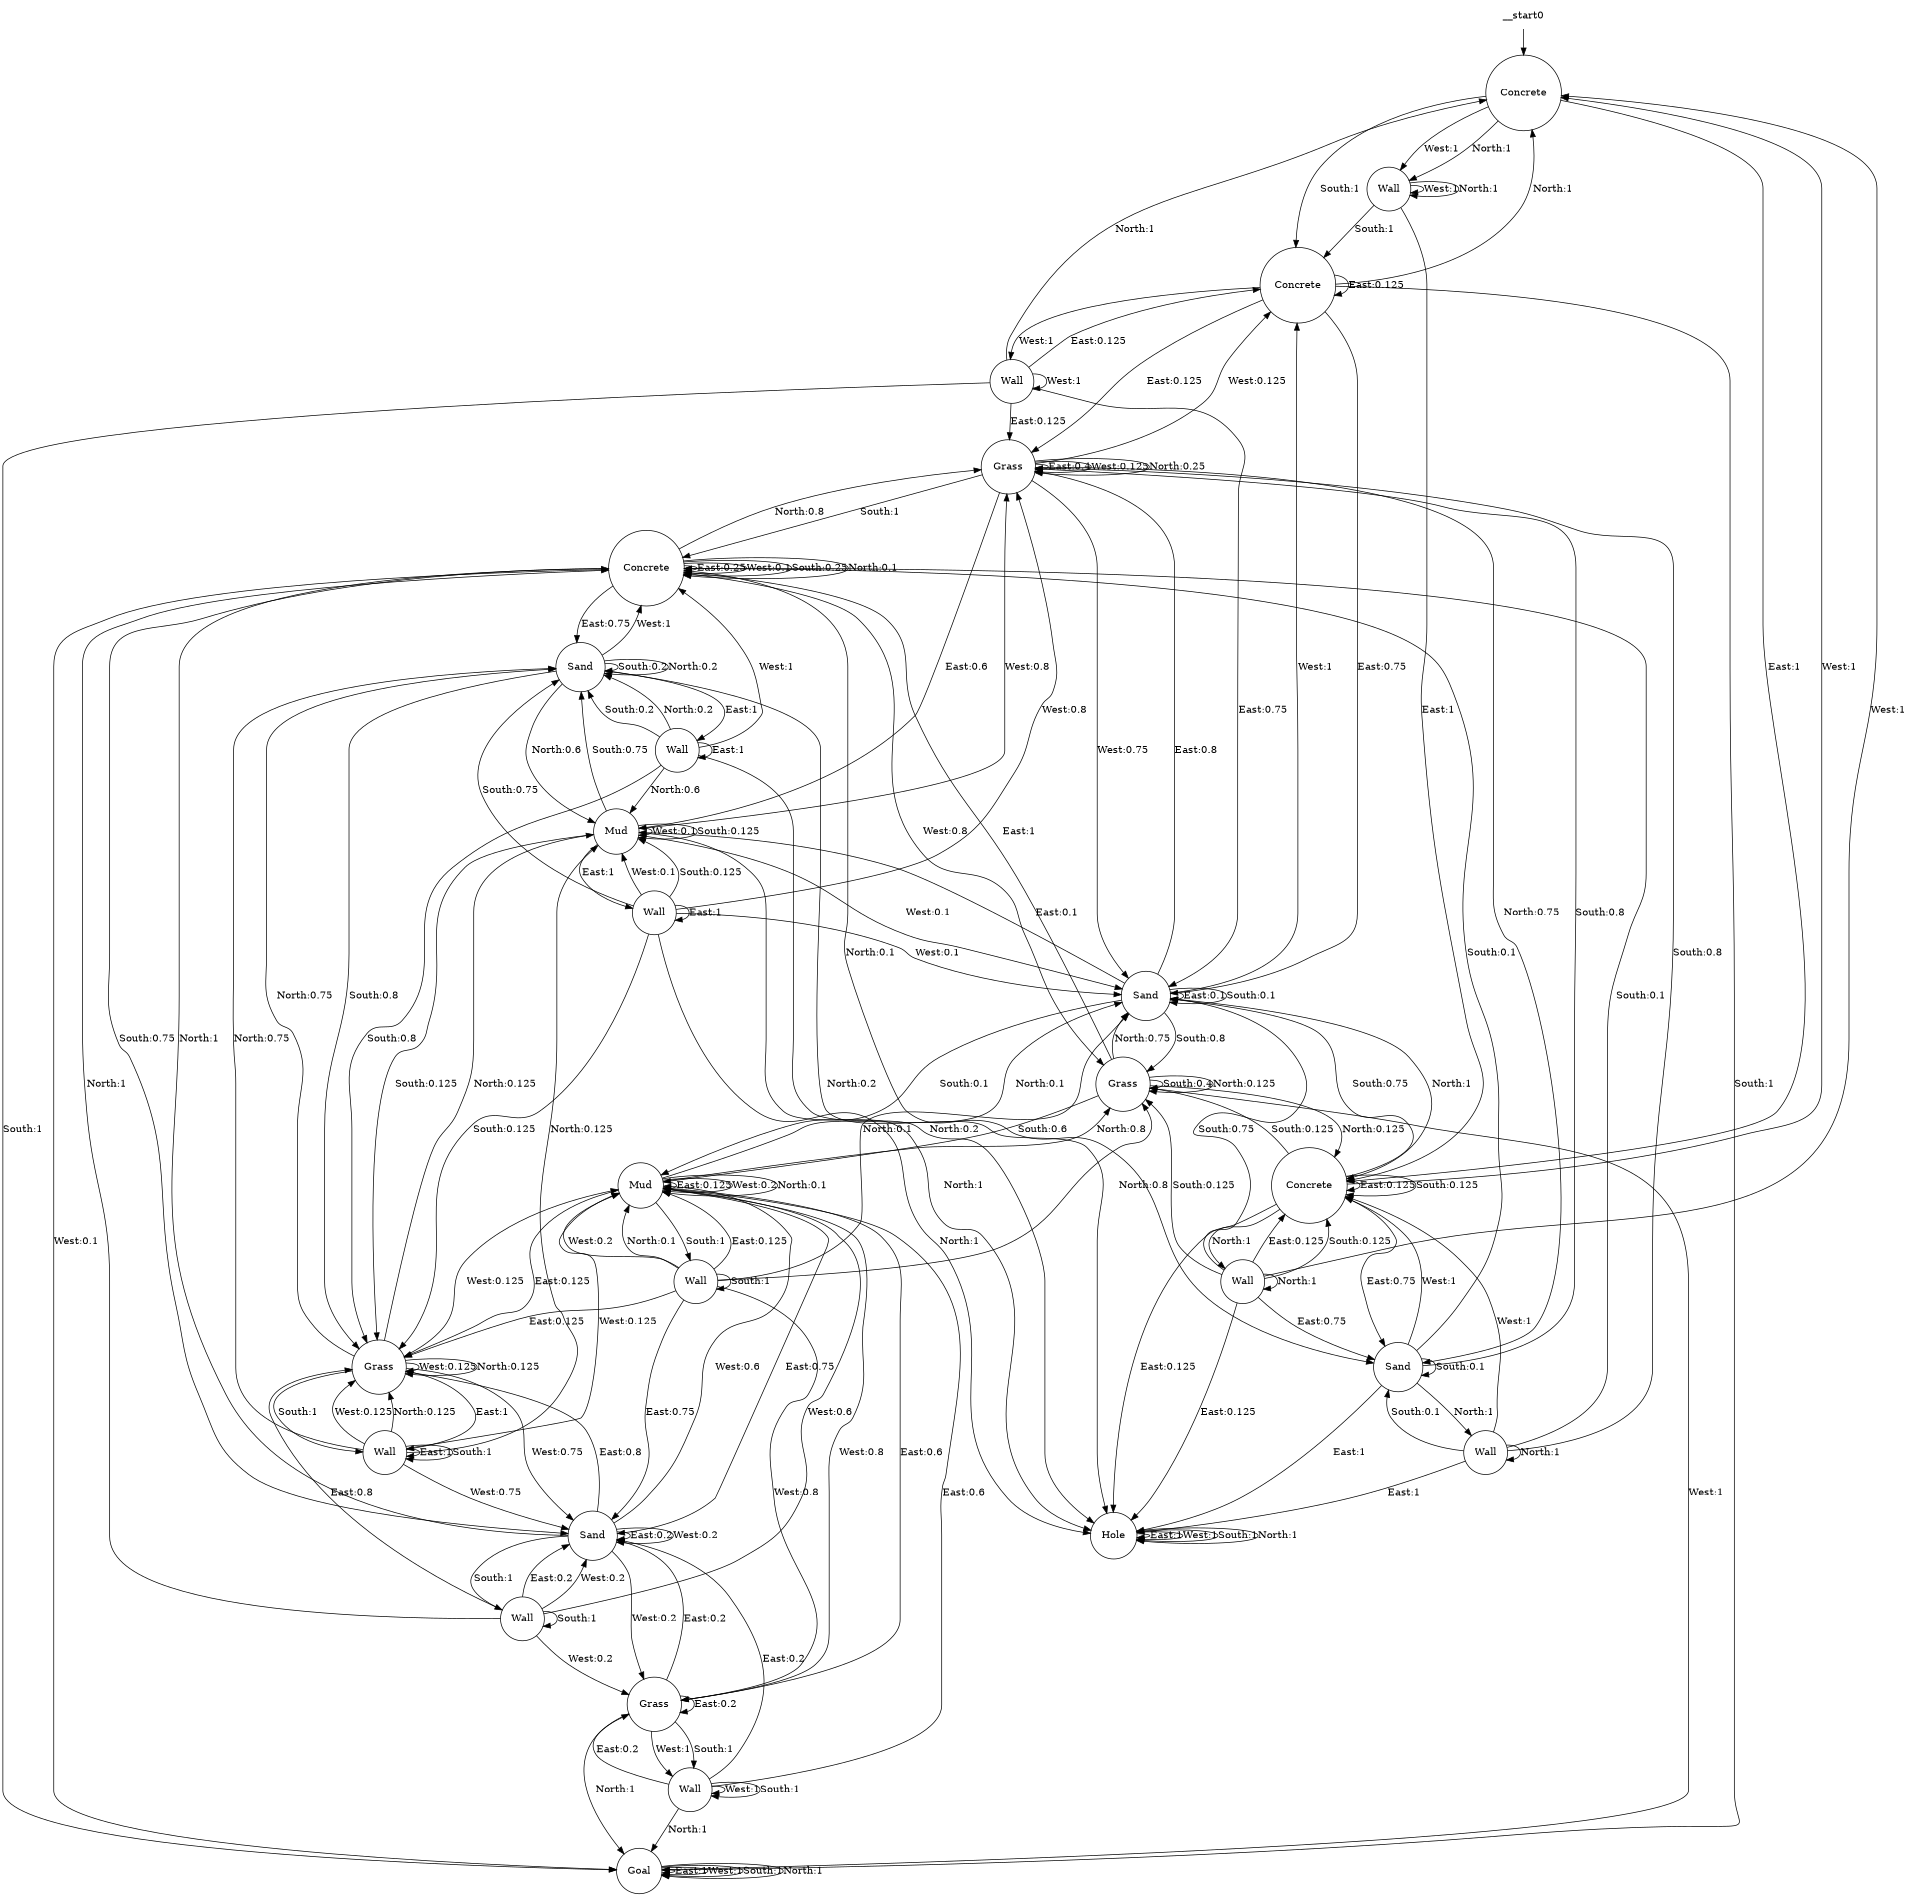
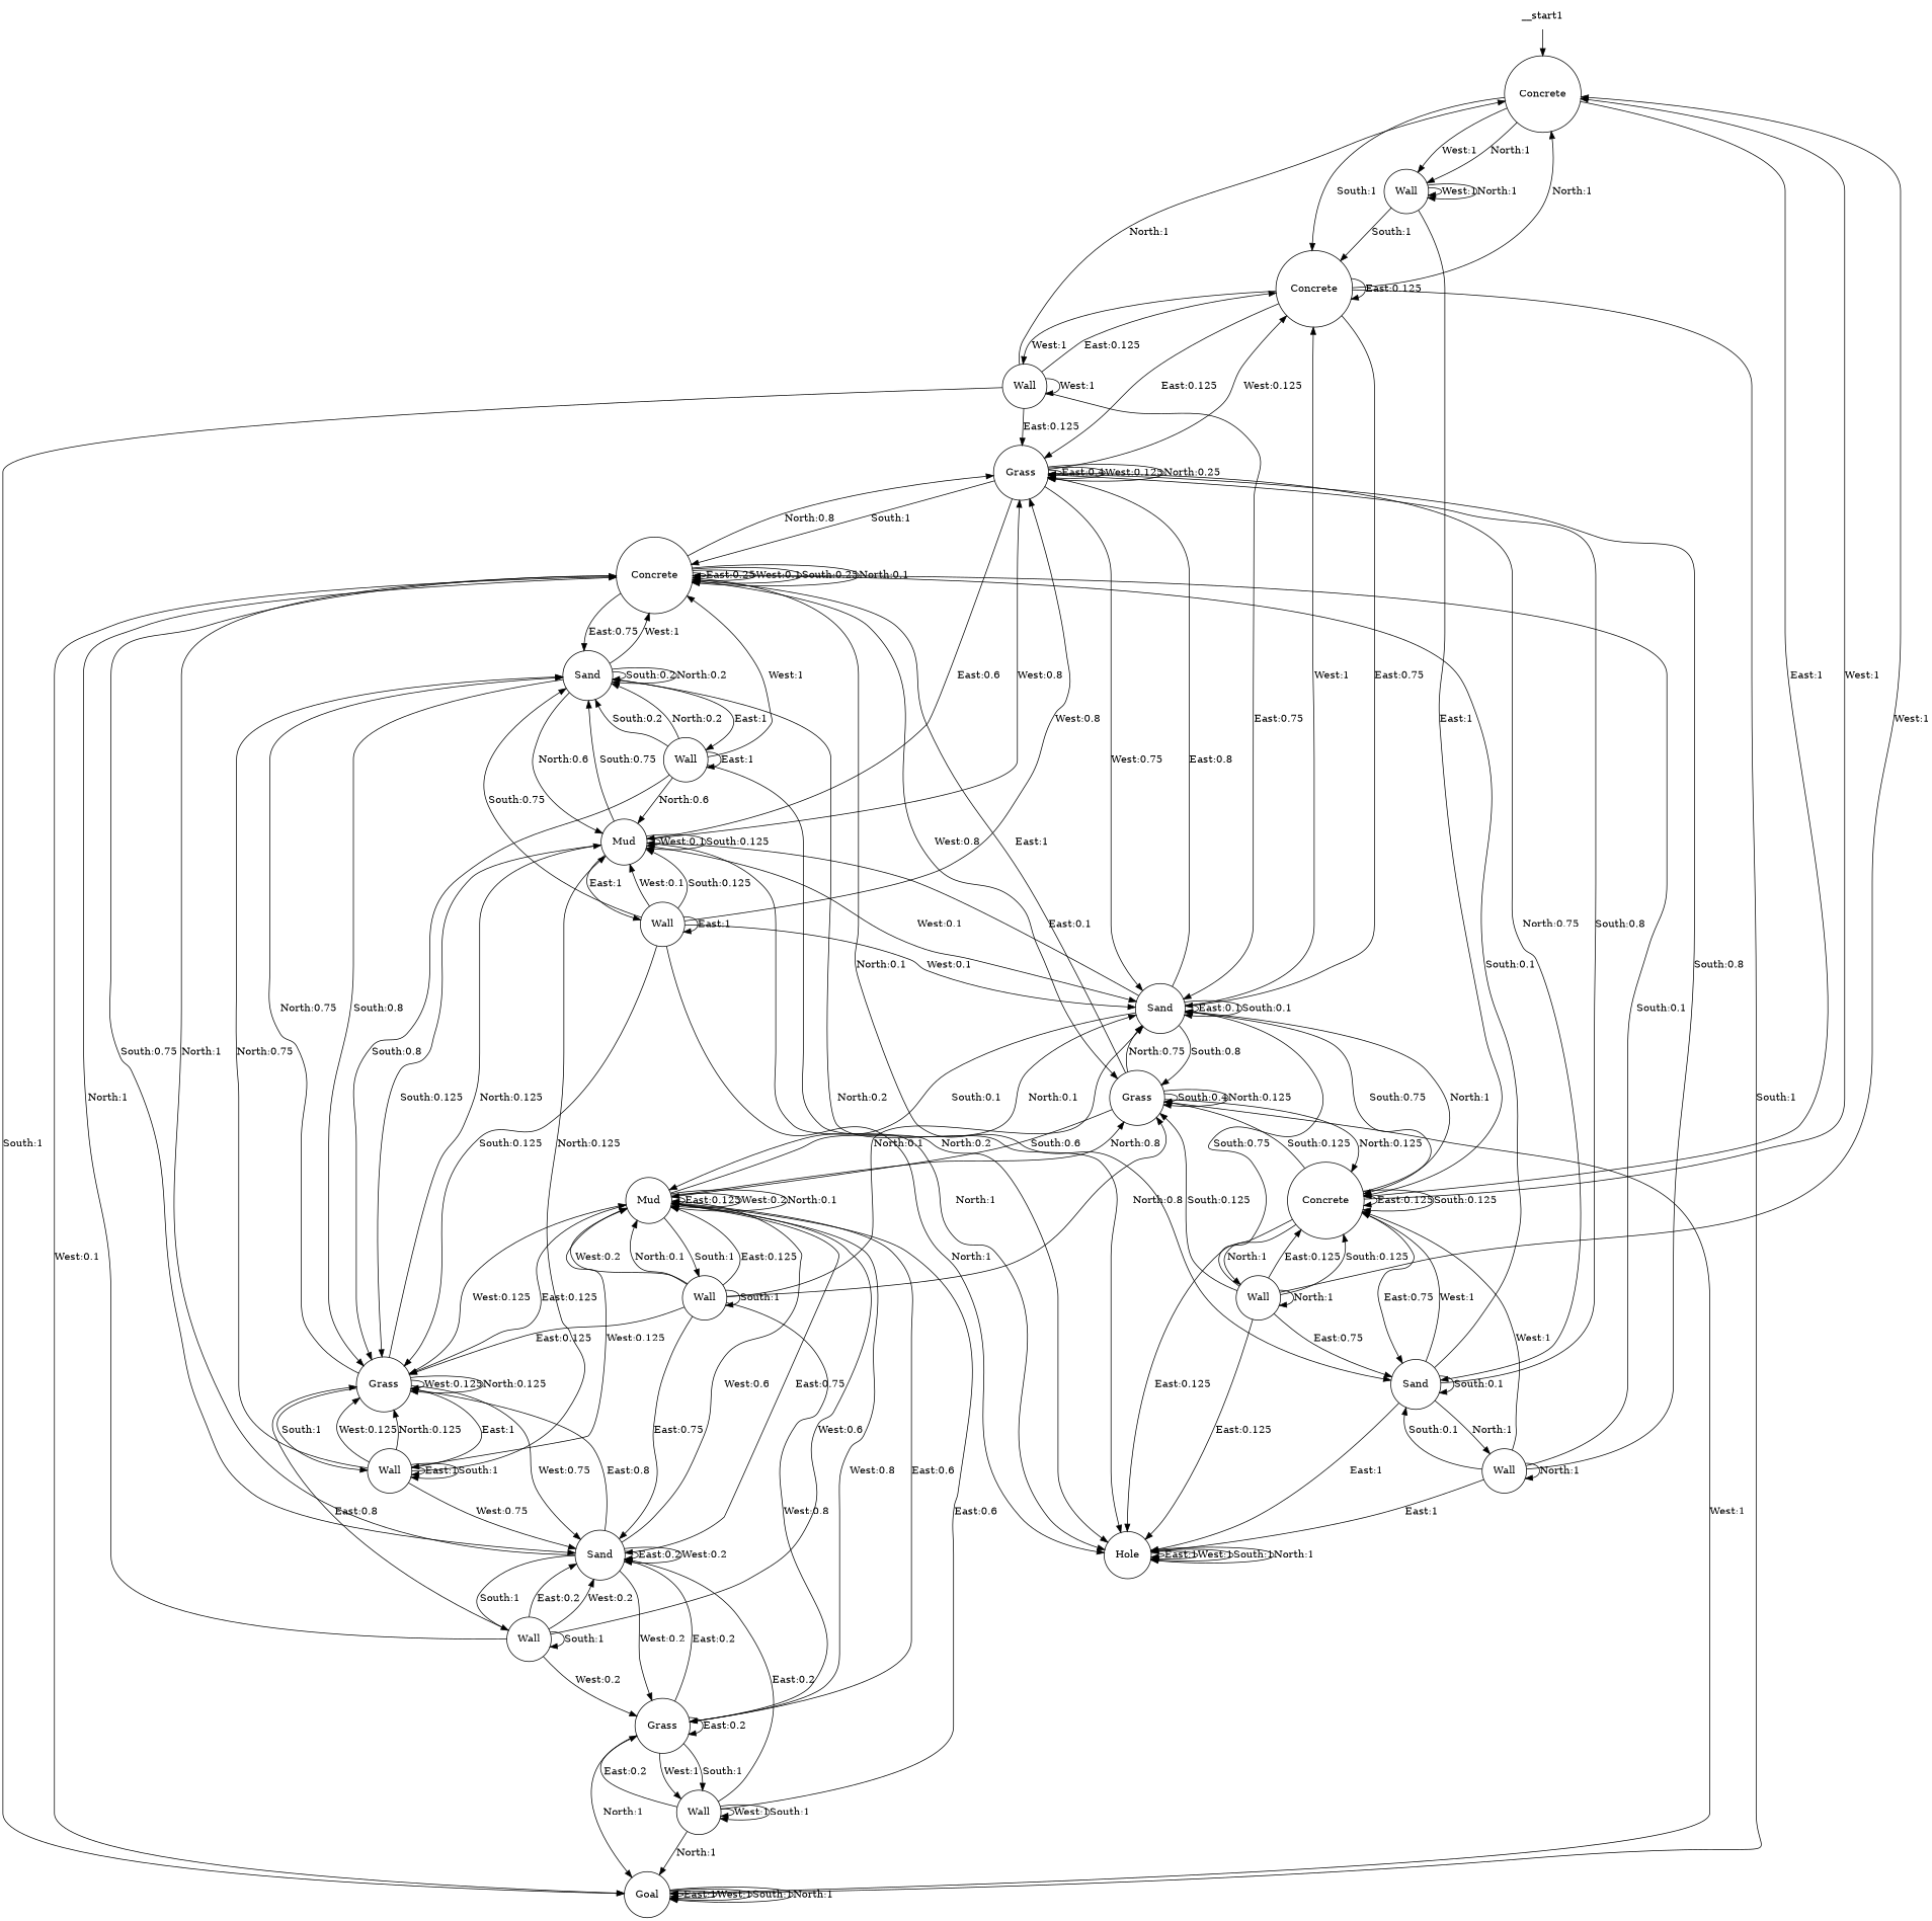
  digraph {
    node [shape=circle]
-   __start0 [shape=none]
+   __start0 [shape=none label=__start1]
    n2 [label=Concrete]
    n3 [label=Wall]
    n4 [label=Concrete]
    n5 [label=Concrete]
    n6 [label=Wall]
    n7 [label=Goal]
    n8 [label=Sand]
    n9 [label=Grass]
    n10 [label=Wall]
    n11 [label=Grass]
    n12 [label=Mud]
    n13 [label=Sand]
    n14 [label=Wall]
    n15 [label=Grass]
    n16 [label=Sand]
    n17 [label=Hole]
    n18 [label=Mud]
    n19 [label=Concrete]
    n20 [label=Wall]
    n21 [label=Grass]
    n22 [label=Wall]
    n23 [label=Sand]
    n24 [label=Wall]
    n25 [label=Wall]
    n26 [label=Wall]
    n27 [label=Wall]
    __start0 -> n2
    n2 -> n3 [label="West:1"]
    n2 -> n3 [label="North:1"]
    n2 -> n4 [label="South:1"]
    n2 -> n5 [label="East:1"]
    n3 -> n3 [label="West:1"]
    n3 -> n3 [label="North:1"]
    n3 -> n4 [label="South:1"]
    n3 -> n5 [label="East:1"]
    n4 -> n2 [label="North:1"]
    n4 -> n4 [label="East:0.125"]
    n4 -> n6 [label="West:1"]
    n4 -> n7 [label="South:1"]
    n4 -> n8 [label="East:0.75"]
    n4 -> n9 [label="East:0.125"]
    n5 -> n2 [label="West:1"]
    n5 -> n5 [label="East:0.125"]
    n5 -> n5 [label="South:0.125"]
    n5 -> n8 [label="South:0.75"]
    n5 -> n14 [label="North:1"]
    n5 -> n15 [label="South:0.125"]
    n5 -> n16 [label="East:0.75"]
    n5 -> n17 [label="East:0.125"]
    n6 -> n2 [label="North:1"]
    n6 -> n4 [label="East:0.125"]
    n6 -> n6 [label="West:1"]
    n6 -> n7 [label="South:1"]
    n6 -> n8 [label="East:0.75"]
    n6 -> n9 [label="East:0.125"]
    n7 -> n7 [label="East:1"]
    n7 -> n7 [label="West:1"]
    n7 -> n7 [label="South:1"]
    n7 -> n7 [label="North:1"]
    n8 -> n4 [label="West:1"]
    n8 -> n5 [label="North:1"]
    n8 -> n8 [label="East:0.1"]
    n8 -> n8 [label="South:0.1"]
    n8 -> n9 [label="East:0.8"]
    n8 -> n12 [label="South:0.1"]
    n8 -> n15 [label="South:0.8"]
    n8 -> n18 [label="East:0.1"]
    n9 -> n4 [label="West:0.125"]
    n9 -> n8 [label="West:0.75"]
    n9 -> n9 [label="East:0.4"]
    n9 -> n9 [label="West:0.125"]
    n9 -> n9 [label="North:0.25"]
    n9 -> n16 [label="North:0.75"]
    n9 -> n18 [label="East:0.6"]
    n9 -> n19 [label="South:1"]
    n10 -> n7 [label="North:1"]
    n10 -> n10 [label="West:1"]
    n10 -> n10 [label="South:1"]
    n10 -> n11 [label="East:0.2"]
    n10 -> n12 [label="East:0.6"]
    n10 -> n13 [label="East:0.2"]
    n11 -> n7 [label="North:1"]
    n11 -> n10 [label="West:1"]
    n11 -> n10 [label="South:1"]
    n11 -> n11 [label="East:0.2"]
    n11 -> n12 [label="East:0.6"]
    n11 -> n13 [label="East:0.2"]
    n12 -> n8 [label="North:0.1"]
    n12 -> n11 [label="West:0.8"]
    n12 -> n12 [label="East:0.125"]
    n12 -> n12 [label="West:0.2"]
    n12 -> n12 [label="North:0.1"]
    n12 -> n13 [label="East:0.75"]
    n12 -> n15 [label="North:0.8"]
    n12 -> n20 [label="South:1"]
    n12 -> n21 [label="East:0.125"]
    n13 -> n11 [label="West:0.2"]
    n13 -> n12 [label="West:0.6"]
    n13 -> n13 [label="East:0.2"]
    n13 -> n13 [label="West:0.2"]
    n13 -> n19 [label="North:1"]
    n13 -> n21 [label="East:0.8"]
    n13 -> n24 [label="South:1"]
    n14 -> n2 [label="West:1"]
    n14 -> n5 [label="East:0.125"]
    n14 -> n5 [label="South:0.125"]
    n14 -> n8 [label="South:0.75"]
    n14 -> n14 [label="North:1"]
    n14 -> n15 [label="South:0.125"]
    n14 -> n16 [label="East:0.75"]
    n14 -> n17 [label="East:0.125"]
    n15 -> n5 [label="North:0.125"]
    n15 -> n7 [label="West:1"]
    n15 -> n8 [label="North:0.75"]
    n15 -> n12 [label="South:0.6"]
    n15 -> n15 [label="South:0.4"]
    n15 -> n15 [label="North:0.125"]
    n15 -> n19 [label="East:1"]
    n16 -> n5 [label="West:1"]
    n16 -> n9 [label="South:0.8"]
    n16 -> n16 [label="South:0.1"]
    n16 -> n17 [label="East:1"]
    n16 -> n19 [label="South:0.1"]
    n16 -> n22 [label="North:1"]
    n17 -> n17 [label="East:1"]
    n17 -> n17 [label="West:1"]
    n17 -> n17 [label="South:1"]
    n17 -> n17 [label="North:1"]
    n18 -> n8 [label="West:0.1"]
    n18 -> n9 [label="West:0.8"]
    n18 -> n17 [label="North:1"]
    n18 -> n18 [label="West:0.1"]
    n18 -> n18 [label="South:0.125"]
    n18 -> n21 [label="South:0.125"]
    n18 -> n23 [label="South:0.75"]
    n18 -> n25 [label="East:1"]
    n19 -> n7 [label="West:0.1"]
    n19 -> n9 [label="North:0.8"]
    n19 -> n13 [label="South:0.75"]
    n19 -> n15 [label="West:0.8"]
    n19 -> n16 [label="North:0.1"]
    n19 -> n19 [label="East:0.25"]
    n19 -> n19 [label="West:0.1"]
    n19 -> n19 [label="South:0.25"]
    n19 -> n19 [label="North:0.1"]
    n19 -> n23 [label="East:0.75"]
    n20 -> n8 [label="North:0.1"]
    n20 -> n11 [label="West:0.8"]
    n20 -> n12 [label="East:0.125"]
    n20 -> n12 [label="West:0.2"]
    n20 -> n12 [label="North:0.1"]
    n20 -> n13 [label="East:0.75"]
    n20 -> n15 [label="North:0.8"]
    n20 -> n20 [label="South:1"]
    n20 -> n21 [label="East:0.125"]
    n21 -> n12 [label="West:0.125"]
    n21 -> n13 [label="West:0.75"]
    n21 -> n18 [label="North:0.125"]
    n21 -> n21 [label="West:0.125"]
    n21 -> n21 [label="North:0.125"]
    n21 -> n23 [label="North:0.75"]
    n21 -> n27 [label="East:1"]
    n21 -> n27 [label="South:1"]
    n22 -> n5 [label="West:1"]
    n22 -> n9 [label="South:0.8"]
    n22 -> n16 [label="South:0.1"]
    n22 -> n17 [label="East:1"]
    n22 -> n19 [label="South:0.1"]
    n22 -> n22 [label="North:1"]
    n23 -> n17 [label="North:0.2"]
    n23 -> n18 [label="North:0.6"]
    n23 -> n19 [label="West:1"]
    n23 -> n21 [label="South:0.8"]
    n23 -> n23 [label="South:0.2"]
    n23 -> n23 [label="North:0.2"]
    n23 -> n26 [label="East:1"]
    n24 -> n11 [label="West:0.2"]
    n24 -> n12 [label="West:0.6"]
    n24 -> n13 [label="East:0.2"]
    n24 -> n13 [label="West:0.2"]
    n24 -> n19 [label="North:1"]
    n24 -> n21 [label="East:0.8"]
    n24 -> n24 [label="South:1"]
    n25 -> n8 [label="West:0.1"]
    n25 -> n9 [label="West:0.8"]
    n25 -> n17 [label="North:1"]
    n25 -> n18 [label="West:0.1"]
    n25 -> n18 [label="South:0.125"]
    n25 -> n21 [label="South:0.125"]
    n25 -> n23 [label="South:0.75"]
    n25 -> n25 [label="East:1"]
    n26 -> n17 [label="North:0.2"]
    n26 -> n18 [label="North:0.6"]
    n26 -> n19 [label="West:1"]
    n26 -> n21 [label="South:0.8"]
    n26 -> n23 [label="South:0.2"]
    n26 -> n23 [label="North:0.2"]
    n26 -> n26 [label="East:1"]
    n27 -> n12 [label="West:0.125"]
    n27 -> n13 [label="West:0.75"]
    n27 -> n18 [label="North:0.125"]
    n27 -> n21 [label="West:0.125"]
    n27 -> n21 [label="North:0.125"]
    n27 -> n23 [label="North:0.75"]
    n27 -> n27 [label="East:1"]
    n27 -> n27 [label="South:1"]
  }
